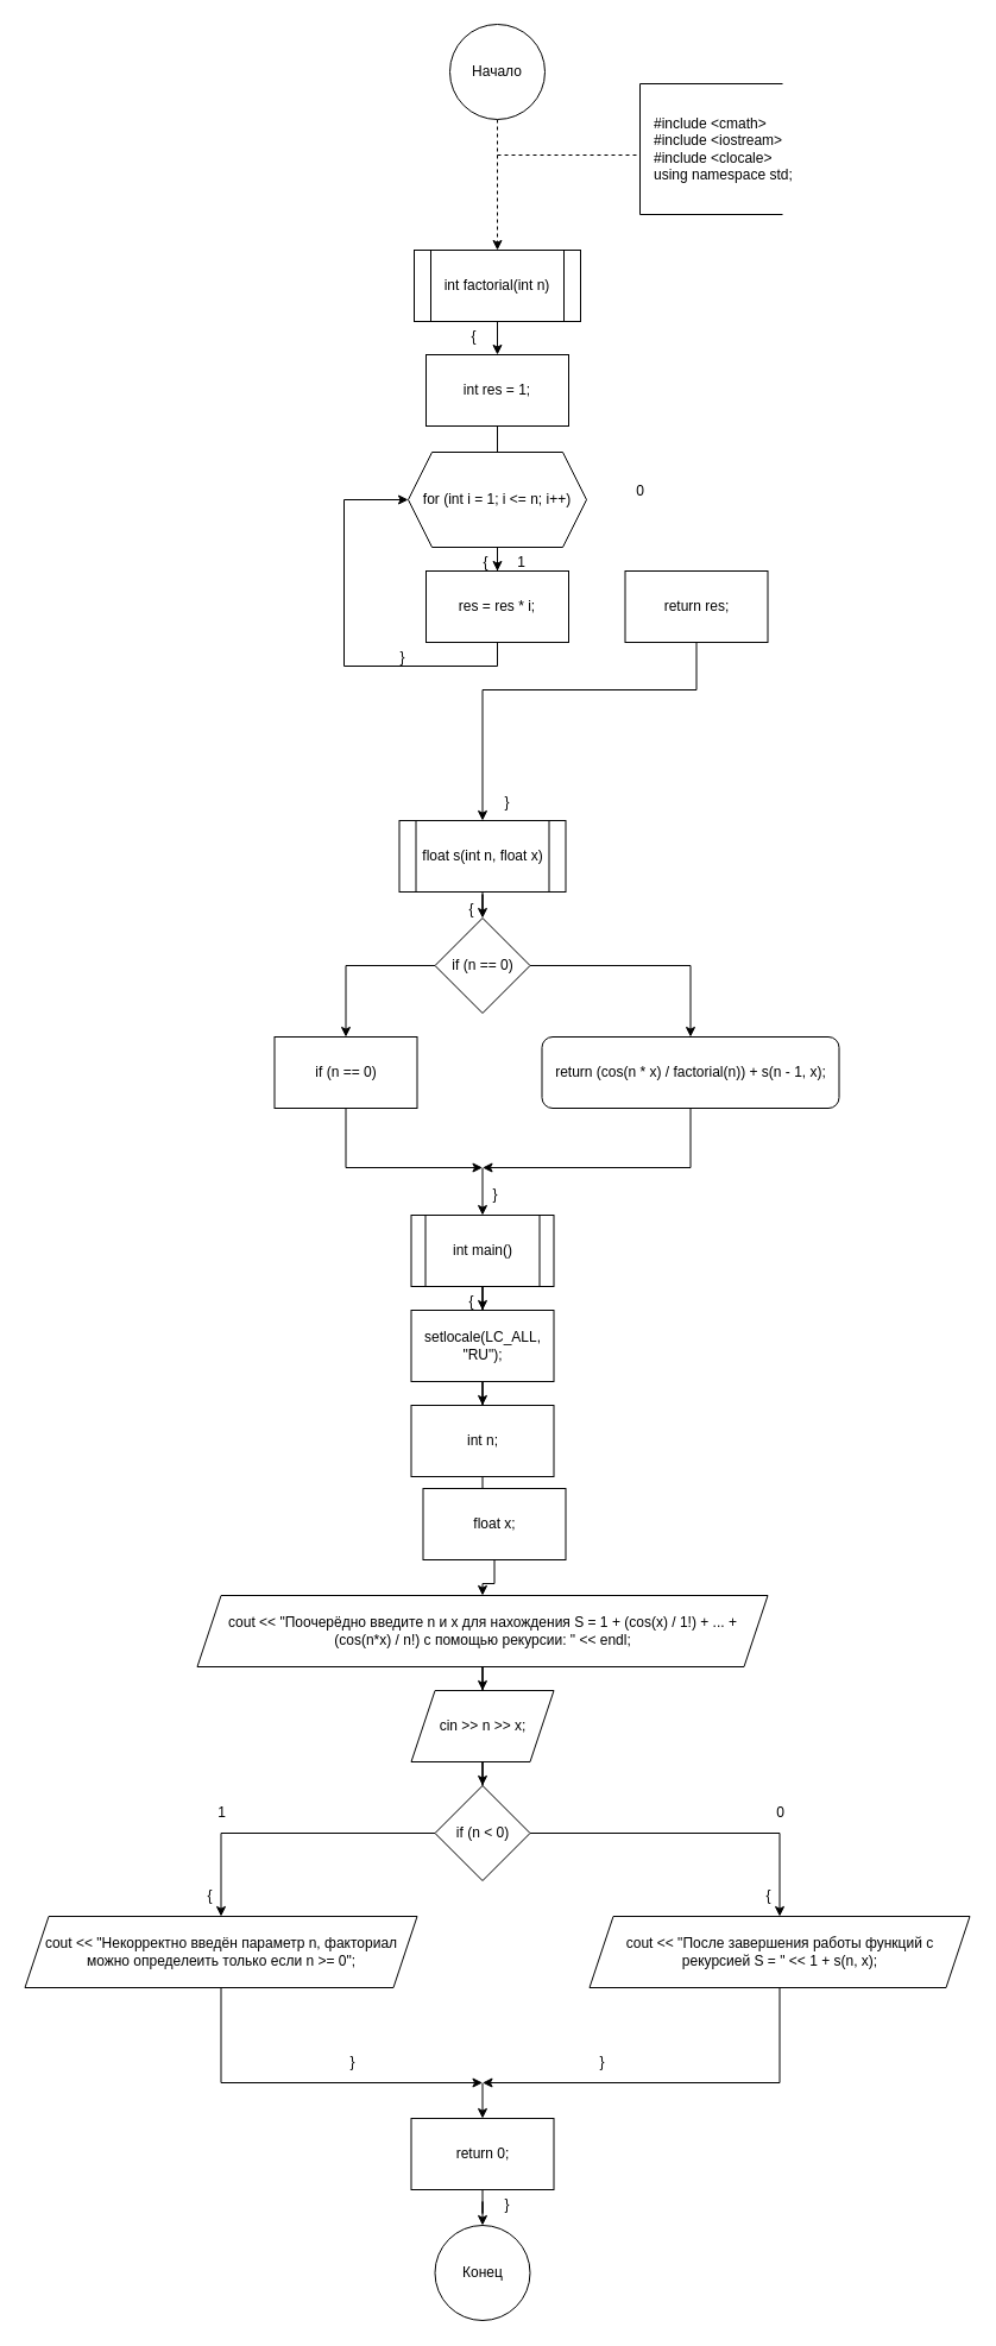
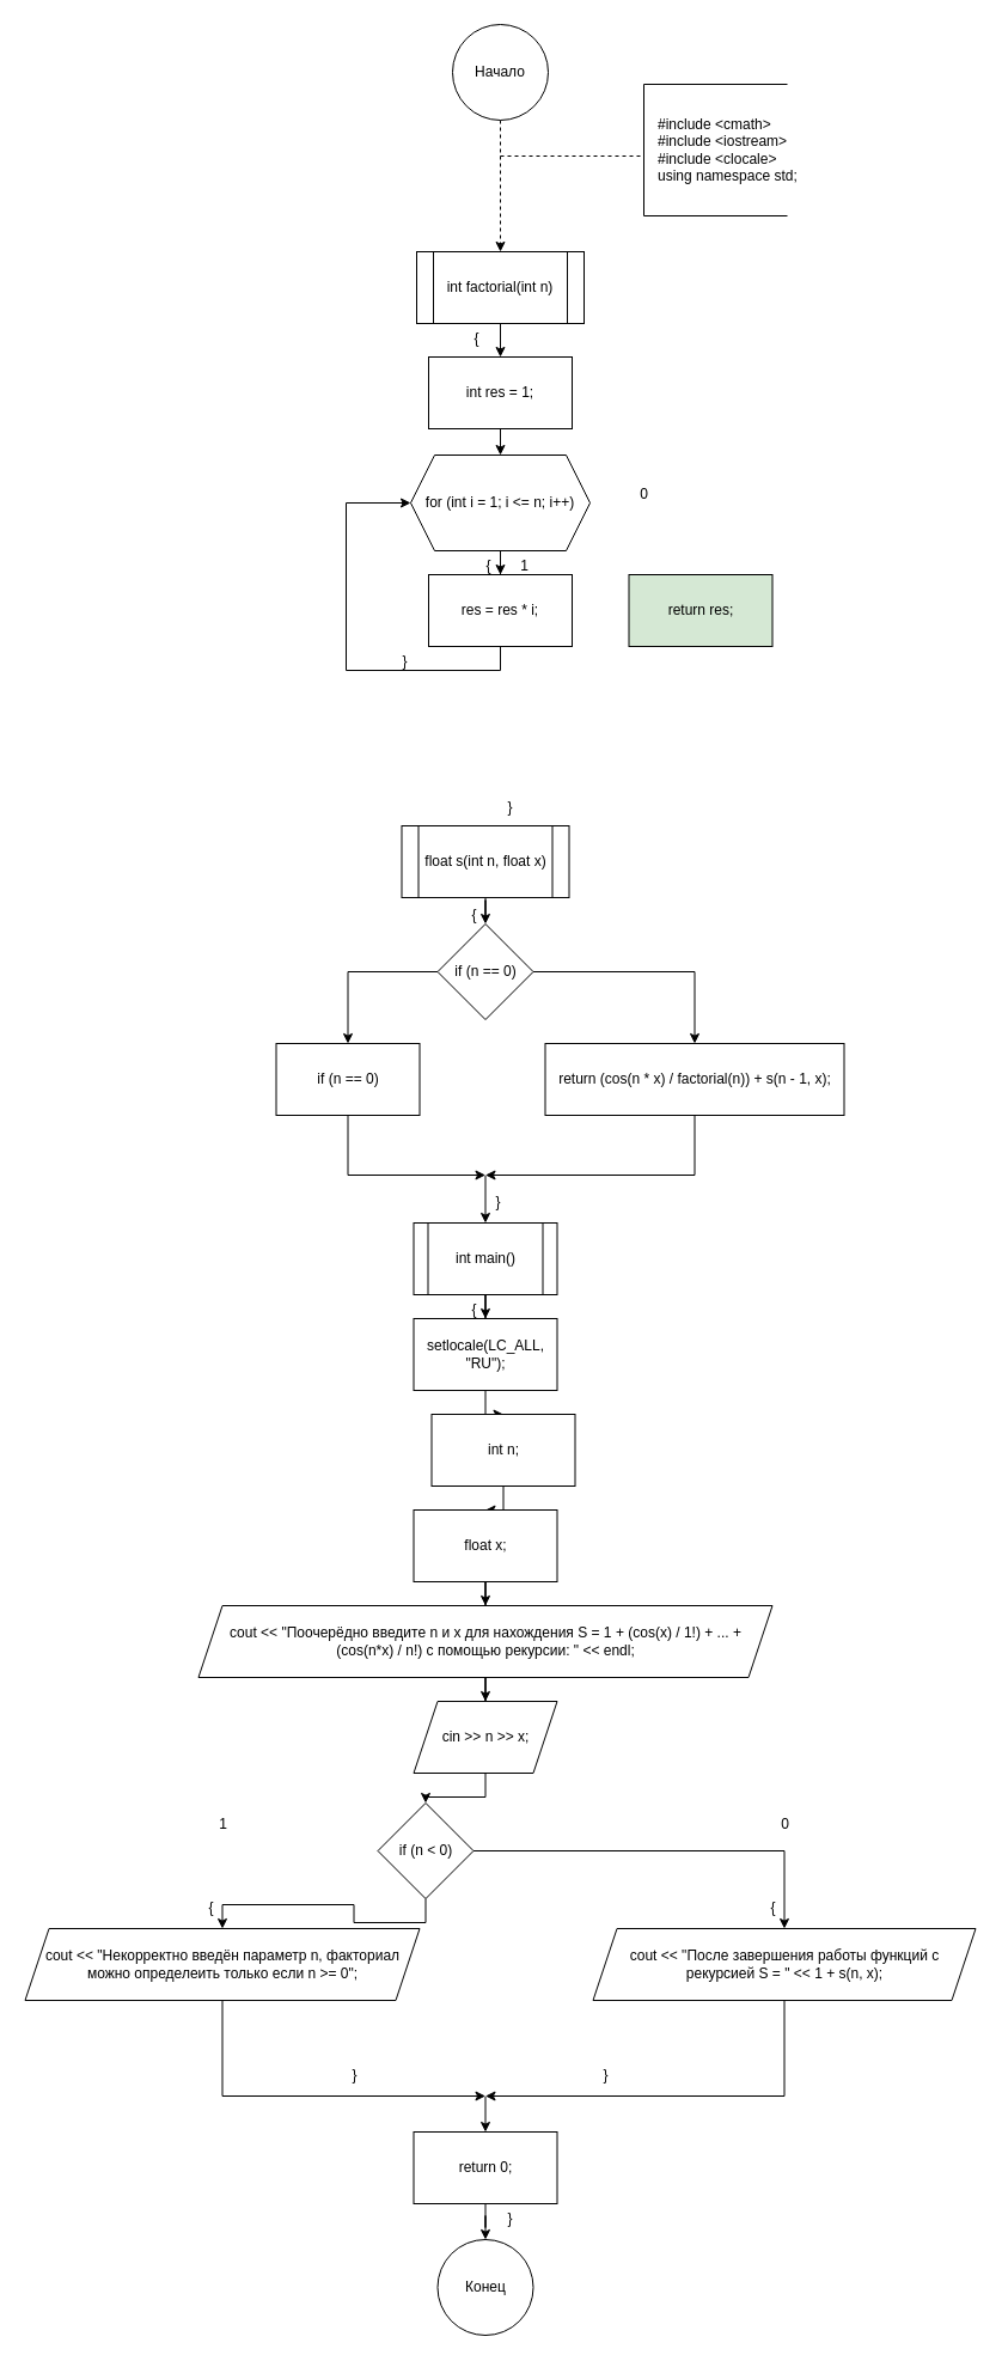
  <mxCell id="0" />
  <mxCell id="1" parent="0" />
  <mxCell id="2" style="edgeStyle=orthogonalEdgeStyle;rounded=0;orthogonalLoop=1;jettySize=auto;html=1;dashed=1;" parent="1" source="3" target="8" edge="1"><mxGeometry relative="1" as="geometry"><mxPoint x="418" y="200" as="targetPoint" /></mxGeometry></mxCell>
  <mxCell id="3" value="Начало" style="ellipse;whiteSpace=wrap;html=1;aspect=fixed;" parent="1" vertex="1"><mxGeometry x="378" y="20" width="80" height="80" as="geometry" /></mxCell>
  <mxCell id="4" value="" style="endArrow=none;dashed=1;html=1;rounded=0;" parent="1" edge="1"><mxGeometry width="50" height="50" relative="1" as="geometry"><mxPoint x="418" y="130" as="sourcePoint" /><mxPoint x="538" y="130" as="targetPoint" /></mxGeometry></mxCell>
  <mxCell id="5" value="" style="endArrow=none;html=1;rounded=0;" parent="1" edge="1"><mxGeometry width="50" height="50" relative="1" as="geometry"><mxPoint x="658" y="180" as="sourcePoint" /><mxPoint x="658" y="70" as="targetPoint" /><Array as="points"><mxPoint x="538" y="180" /><mxPoint x="538" y="70" /></Array></mxGeometry></mxCell>
  <mxCell id="6" value="#include &lt;cmath&gt;&#10;#include &lt;iostream&gt;&#10;#include &lt;clocale&gt;&#10;using namespace std;" style="text;whiteSpace=wrap;" parent="1" vertex="1"><mxGeometry x="548" y="90" width="140" height="70" as="geometry" /></mxCell>
  <mxCell id="7" style="edgeStyle=orthogonalEdgeStyle;rounded=0;orthogonalLoop=1;jettySize=auto;html=1;" parent="1" source="8" target="55" edge="1"><mxGeometry relative="1" as="geometry"><mxPoint x="418" y="300" as="targetPoint" /></mxGeometry></mxCell>
  <mxCell id="8" value="int factorial(int n)" style="shape=process;whiteSpace=wrap;html=1;backgroundOutline=1;" parent="1" vertex="1"><mxGeometry x="348" y="210" width="140" height="60" as="geometry" /></mxCell>
  <mxCell id="9" value="{" style="text;html=1;align=center;verticalAlign=middle;resizable=0;points=[];autosize=1;strokeColor=none;fillColor=none;" parent="1" vertex="1"><mxGeometry x="383" y="268" width="30" height="30" as="geometry" /></mxCell>
  <mxCell id="10" style="edgeStyle=orthogonalEdgeStyle;rounded=0;orthogonalLoop=1;jettySize=auto;html=1;" parent="1" source="11" target="14" edge="1"><mxGeometry relative="1" as="geometry"><mxPoint x="405.5" y="832" as="targetPoint" /></mxGeometry></mxCell>
  <mxCell id="11" value="float s(int n, float x)" style="shape=process;whiteSpace=wrap;html=1;backgroundOutline=1;" parent="1" vertex="1"><mxGeometry x="335.5" y="690" width="140" height="60" as="geometry" /></mxCell>
  <mxCell id="12" style="edgeStyle=orthogonalEdgeStyle;rounded=0;orthogonalLoop=1;jettySize=auto;html=1;" parent="1" source="14" target="16" edge="1"><mxGeometry relative="1" as="geometry"><mxPoint x="275.5" y="862" as="targetPoint" /></mxGeometry></mxCell>
  <mxCell id="13" style="edgeStyle=orthogonalEdgeStyle;rounded=0;orthogonalLoop=1;jettySize=auto;html=1;" parent="1" source="14" target="18" edge="1"><mxGeometry relative="1" as="geometry"><mxPoint x="545.5" y="882" as="targetPoint" /></mxGeometry></mxCell>
  <mxCell id="14" value="if (n == 0)" style="rhombus;whiteSpace=wrap;html=1;" parent="1" vertex="1"><mxGeometry x="365.5" y="772" width="80" height="80" as="geometry" /></mxCell>
  <mxCell id="15" style="edgeStyle=orthogonalEdgeStyle;rounded=0;orthogonalLoop=1;jettySize=auto;html=1;" parent="1" source="16" edge="1"><mxGeometry relative="1" as="geometry"><mxPoint x="405.5" y="982" as="targetPoint" /><Array as="points"><mxPoint x="290.5" y="982" /></Array></mxGeometry></mxCell>
  <mxCell id="16" value="if (n == 0)" style="rounded=0;whiteSpace=wrap;html=1;" parent="1" vertex="1"><mxGeometry x="230.5" y="872" width="120" height="60" as="geometry" /></mxCell>
  <mxCell id="17" style="edgeStyle=orthogonalEdgeStyle;rounded=0;orthogonalLoop=1;jettySize=auto;html=1;" parent="1" source="18" edge="1"><mxGeometry relative="1" as="geometry"><mxPoint x="405.5" y="982" as="targetPoint" /><Array as="points"><mxPoint x="580.5" y="982" /></Array></mxGeometry></mxCell>
- <mxCell id="18" value="return (cos(n * x) / factorial(n)) + s(n - 1, x);" style="whiteSpace=wrap;html=1;rounded=1;" parent="1" vertex="1"><mxGeometry x="455.5" y="872" width="250" height="60" as="geometry" /></mxCell>
+ <mxCell id="18" value="return (cos(n * x) / factorial(n)) + s(n - 1, x);" style="rounded=0;whiteSpace=wrap;html=1;" parent="1" vertex="1"><mxGeometry x="455.5" y="872" width="250" height="60" as="geometry" /></mxCell>
  <mxCell id="19" value="" style="endArrow=classic;html=1;rounded=0;" parent="1" target="21" edge="1"><mxGeometry width="50" height="50" relative="1" as="geometry"><mxPoint x="405.5" y="982" as="sourcePoint" /><mxPoint x="405.5" y="1062" as="targetPoint" /></mxGeometry></mxCell>
  <mxCell id="20" style="edgeStyle=orthogonalEdgeStyle;rounded=0;orthogonalLoop=1;jettySize=auto;html=1;" parent="1" source="21" target="23" edge="1"><mxGeometry relative="1" as="geometry"><mxPoint x="405.5" y="1122" as="targetPoint" /></mxGeometry></mxCell>
  <mxCell id="21" value="&lt;div&gt;int main()&lt;/div&gt;" style="shape=process;whiteSpace=wrap;html=1;backgroundOutline=1;" parent="1" vertex="1"><mxGeometry x="345.5" y="1022" width="120" height="60" as="geometry" /></mxCell>
  <mxCell id="22" style="edgeStyle=orthogonalEdgeStyle;rounded=0;orthogonalLoop=1;jettySize=auto;html=1;" parent="1" source="23" target="25" edge="1"><mxGeometry relative="1" as="geometry"><mxPoint x="405.5" y="1202" as="targetPoint" /></mxGeometry></mxCell>
  <mxCell id="23" value="setlocale(LC_ALL, &quot;RU&quot;);" style="rounded=0;whiteSpace=wrap;html=1;" parent="1" vertex="1"><mxGeometry x="345.5" y="1102" width="120" height="60" as="geometry" /></mxCell>
  <mxCell id="24" style="edgeStyle=orthogonalEdgeStyle;rounded=0;orthogonalLoop=1;jettySize=auto;html=1;" parent="1" source="25" target="27" edge="1"><mxGeometry relative="1" as="geometry"><mxPoint x="405.5" y="1272" as="targetPoint" /></mxGeometry></mxCell>
- <mxCell id="25" value="int n;" style="rounded=0;whiteSpace=wrap;html=1;" parent="1" vertex="1"><mxGeometry x="345.5" y="1182" width="120" height="60" as="geometry" /></mxCell>
+ <mxCell id="25" value="int n;" style="rounded=0;whiteSpace=wrap;html=1;" parent="1" vertex="1"><mxGeometry x="360.5" y="1182" width="120" height="60" as="geometry" /></mxCell>
  <mxCell id="26" style="edgeStyle=orthogonalEdgeStyle;rounded=0;orthogonalLoop=1;jettySize=auto;html=1;" parent="1" source="27" target="29" edge="1"><mxGeometry relative="1" as="geometry"><mxPoint x="405.5" y="1362" as="targetPoint" /></mxGeometry></mxCell>
- <mxCell id="27" value="float x;" style="rounded=0;whiteSpace=wrap;html=1;" parent="1" vertex="1"><mxGeometry x="355.5" y="1252" width="120" height="60" as="geometry" /></mxCell>
+ <mxCell id="27" value="float x;" style="rounded=0;whiteSpace=wrap;html=1;" parent="1" vertex="1"><mxGeometry x="345.5" y="1262" width="120" height="60" as="geometry" /></mxCell>
  <mxCell id="28" style="edgeStyle=orthogonalEdgeStyle;rounded=0;orthogonalLoop=1;jettySize=auto;html=1;" parent="1" source="29" target="31" edge="1"><mxGeometry relative="1" as="geometry"><mxPoint x="405.5" y="1422" as="targetPoint" /></mxGeometry></mxCell>
  <mxCell id="29" value="cout &amp;lt;&amp;lt; &quot;Поочерёдно введите n и x для нахождения S = 1 + (cos(x) / 1!) + ... + (cos(n*x) / n!) с помощью рекурсии: &quot; &amp;lt;&amp;lt; endl;" style="shape=parallelogram;perimeter=parallelogramPerimeter;whiteSpace=wrap;html=1;fixedSize=1;" parent="1" vertex="1"><mxGeometry x="165.5" y="1342" width="480" height="60" as="geometry" /></mxCell>
  <mxCell id="30" style="edgeStyle=orthogonalEdgeStyle;rounded=0;orthogonalLoop=1;jettySize=auto;html=1;" parent="1" source="31" target="34" edge="1"><mxGeometry relative="1" as="geometry"><mxPoint x="405.5" y="1512" as="targetPoint" /></mxGeometry></mxCell>
  <mxCell id="31" value="cin &amp;gt;&amp;gt; n &amp;gt;&amp;gt; x;" style="shape=parallelogram;perimeter=parallelogramPerimeter;whiteSpace=wrap;html=1;fixedSize=1;" parent="1" vertex="1"><mxGeometry x="345.5" y="1422" width="120" height="60" as="geometry" /></mxCell>
  <mxCell id="32" style="edgeStyle=orthogonalEdgeStyle;rounded=0;orthogonalLoop=1;jettySize=auto;html=1;" parent="1" source="34" target="36" edge="1"><mxGeometry relative="1" as="geometry"><mxPoint x="285.5" y="1592" as="targetPoint" /></mxGeometry></mxCell>
  <mxCell id="33" style="edgeStyle=orthogonalEdgeStyle;rounded=0;orthogonalLoop=1;jettySize=auto;html=1;" parent="1" source="34" target="38" edge="1"><mxGeometry relative="1" as="geometry"><mxPoint x="645.5" y="1632" as="targetPoint" /></mxGeometry></mxCell>
- <mxCell id="34" value="if (n &amp;lt; 0)" style="rhombus;whiteSpace=wrap;html=1;" parent="1" vertex="1"><mxGeometry x="365.5" y="1502" width="80" height="80" as="geometry" /></mxCell>
+ <mxCell id="34" value="if (n &amp;lt; 0)" style="rhombus;whiteSpace=wrap;html=1;" parent="1" vertex="1"><mxGeometry x="315.5" y="1507" width="80" height="80" as="geometry" /></mxCell>
  <mxCell id="35" style="edgeStyle=orthogonalEdgeStyle;rounded=0;orthogonalLoop=1;jettySize=auto;html=1;" parent="1" source="36" edge="1"><mxGeometry relative="1" as="geometry"><mxPoint x="405.5" y="1752" as="targetPoint" /><Array as="points"><mxPoint x="185.5" y="1752" /></Array></mxGeometry></mxCell>
  <mxCell id="36" value="cout &amp;lt;&amp;lt; &quot;Некорректно введён параметр n, факториал можно определеить только если n &amp;gt;= 0&quot;;" style="shape=parallelogram;perimeter=parallelogramPerimeter;whiteSpace=wrap;html=1;fixedSize=1;" parent="1" vertex="1"><mxGeometry x="20.5" y="1612" width="330" height="60" as="geometry" /></mxCell>
  <mxCell id="37" style="edgeStyle=orthogonalEdgeStyle;rounded=0;orthogonalLoop=1;jettySize=auto;html=1;" parent="1" source="38" edge="1"><mxGeometry relative="1" as="geometry"><mxPoint x="405.5" y="1752" as="targetPoint" /><Array as="points"><mxPoint x="655.5" y="1752" /></Array></mxGeometry></mxCell>
  <mxCell id="38" value="cout &amp;lt;&amp;lt; &quot;После завершения работы функций с рекурсией S = &quot; &amp;lt;&amp;lt; 1 + s(n, x);" style="shape=parallelogram;perimeter=parallelogramPerimeter;whiteSpace=wrap;html=1;fixedSize=1;" parent="1" vertex="1"><mxGeometry x="495.5" y="1612" width="320" height="60" as="geometry" /></mxCell>
  <mxCell id="39" value="" style="endArrow=classic;html=1;rounded=0;" parent="1" target="41" edge="1"><mxGeometry width="50" height="50" relative="1" as="geometry"><mxPoint x="405.5" y="1752" as="sourcePoint" /><mxPoint x="405.5" y="1822" as="targetPoint" /></mxGeometry></mxCell>
  <mxCell id="40" style="edgeStyle=orthogonalEdgeStyle;rounded=0;orthogonalLoop=1;jettySize=auto;html=1;" parent="1" source="41" target="42" edge="1"><mxGeometry relative="1" as="geometry"><mxPoint x="405.5" y="1872" as="targetPoint" /></mxGeometry></mxCell>
  <mxCell id="41" value="return 0;" style="rounded=0;whiteSpace=wrap;html=1;" parent="1" vertex="1"><mxGeometry x="345.5" y="1782" width="120" height="60" as="geometry" /></mxCell>
  <mxCell id="42" value="Конец" style="ellipse;whiteSpace=wrap;html=1;aspect=fixed;" parent="1" vertex="1"><mxGeometry x="365.5" y="1872" width="80" height="80" as="geometry" /></mxCell>
  <mxCell id="43" value="1" style="text;html=1;align=center;verticalAlign=middle;resizable=0;points=[];autosize=1;strokeColor=none;fillColor=none;" parent="1" vertex="1"><mxGeometry x="170.5" y="1510" width="30" height="30" as="geometry" /></mxCell>
  <mxCell id="44" value="0" style="text;html=1;align=center;verticalAlign=middle;resizable=0;points=[];autosize=1;strokeColor=none;fillColor=none;" parent="1" vertex="1"><mxGeometry x="640.5" y="1510" width="30" height="30" as="geometry" /></mxCell>
  <mxCell id="45" value="{" style="text;html=1;align=center;verticalAlign=middle;resizable=0;points=[];autosize=1;strokeColor=none;fillColor=none;" parent="1" vertex="1"><mxGeometry x="160.5" y="1580" width="30" height="30" as="geometry" /></mxCell>
  <mxCell id="46" value="{" style="text;html=1;align=center;verticalAlign=middle;resizable=0;points=[];autosize=1;strokeColor=none;fillColor=none;" parent="1" vertex="1"><mxGeometry x="630.5" y="1580" width="30" height="30" as="geometry" /></mxCell>
  <mxCell id="47" value="}" style="text;html=1;align=center;verticalAlign=middle;resizable=0;points=[];autosize=1;strokeColor=none;fillColor=none;" parent="1" vertex="1"><mxGeometry x="490.5" y="1720" width="30" height="30" as="geometry" /></mxCell>
  <mxCell id="48" value="}" style="text;html=1;align=center;verticalAlign=middle;resizable=0;points=[];autosize=1;strokeColor=none;fillColor=none;" parent="1" vertex="1"><mxGeometry x="280.5" y="1720" width="30" height="30" as="geometry" /></mxCell>
  <mxCell id="49" value="{" style="text;html=1;align=center;verticalAlign=middle;resizable=0;points=[];autosize=1;strokeColor=none;fillColor=none;" parent="1" vertex="1"><mxGeometry x="380.5" y="1080" width="30" height="30" as="geometry" /></mxCell>
  <mxCell id="50" value="}" style="text;html=1;align=center;verticalAlign=middle;resizable=0;points=[];autosize=1;strokeColor=none;fillColor=none;" parent="1" vertex="1"><mxGeometry x="410.5" y="1840" width="30" height="30" as="geometry" /></mxCell>
  <mxCell id="51" value="}" style="text;html=1;align=center;verticalAlign=middle;resizable=0;points=[];autosize=1;strokeColor=none;fillColor=none;" parent="1" vertex="1"><mxGeometry x="400.5" y="990" width="30" height="30" as="geometry" /></mxCell>
  <mxCell id="52" value="{" style="text;html=1;align=center;verticalAlign=middle;resizable=0;points=[];autosize=1;strokeColor=none;fillColor=none;" parent="1" vertex="1"><mxGeometry x="380.5" y="750" width="30" height="30" as="geometry" /></mxCell>
  <mxCell id="53" value="}" style="text;html=1;align=center;verticalAlign=middle;resizable=0;points=[];autosize=1;strokeColor=none;fillColor=none;" parent="1" vertex="1"><mxGeometry x="410.5" y="660" width="30" height="30" as="geometry" /></mxCell>
- <mxCell id="54" style="edgeStyle=orthogonalEdgeStyle;rounded=0;orthogonalLoop=1;jettySize=auto;html=1;endArrow=none;" edge="1" parent="1" source="55" target="57"><mxGeometry relative="1" as="geometry"><mxPoint x="418" y="380" as="targetPoint" /></mxGeometry></mxCell>
+ <mxCell id="54" style="edgeStyle=orthogonalEdgeStyle;rounded=0;orthogonalLoop=1;jettySize=auto;html=1;" edge="1" parent="1" source="55" target="57"><mxGeometry relative="1" as="geometry"><mxPoint x="418" y="380" as="targetPoint" /></mxGeometry></mxCell>
  <mxCell id="55" value="int res = 1;" style="rounded=0;whiteSpace=wrap;html=1;" vertex="1" parent="1"><mxGeometry x="358" y="298" width="120" height="60" as="geometry" /></mxCell>
  <mxCell id="56" style="edgeStyle=orthogonalEdgeStyle;rounded=0;orthogonalLoop=1;jettySize=auto;html=1;" edge="1" parent="1" source="57" target="59"><mxGeometry relative="1" as="geometry"><mxPoint x="418" y="500" as="targetPoint" /></mxGeometry></mxCell>
  <mxCell id="57" value="for (int i = 1; i &amp;lt;= n; i++)" style="shape=hexagon;perimeter=hexagonPerimeter2;whiteSpace=wrap;html=1;fixedSize=1;" vertex="1" parent="1"><mxGeometry x="343" y="380" width="150" height="80" as="geometry" /></mxCell>
  <mxCell id="58" style="edgeStyle=orthogonalEdgeStyle;rounded=0;orthogonalLoop=1;jettySize=auto;html=1;entryX=0;entryY=0.5;entryDx=0;entryDy=0;" edge="1" parent="1" source="59" target="57"><mxGeometry relative="1" as="geometry"><mxPoint x="288" y="420" as="targetPoint" /><Array as="points"><mxPoint x="418" y="560" /><mxPoint x="289" y="560" /><mxPoint x="289" y="420" /></Array></mxGeometry></mxCell>
  <mxCell id="59" value="res = res * i;" style="rounded=0;whiteSpace=wrap;html=1;" vertex="1" parent="1"><mxGeometry x="358" y="480" width="120" height="60" as="geometry" /></mxCell>
- <mxCell id="60" style="edgeStyle=orthogonalEdgeStyle;rounded=0;orthogonalLoop=1;jettySize=auto;html=1;entryX=0.5;entryY=0;entryDx=0;entryDy=0;" edge="1" parent="1" source="61" target="11"><mxGeometry relative="1" as="geometry"><Array as="points"><mxPoint x="586" y="580" /><mxPoint x="406" y="580" /></Array></mxGeometry></mxCell>
- <mxCell id="61" value="return res;" style="rounded=0;whiteSpace=wrap;html=1;" vertex="1" parent="1"><mxGeometry x="525.5" y="480" width="120" height="60" as="geometry" /></mxCell>
+ <mxCell id="61" value="return res;" style="rounded=0;whiteSpace=wrap;html=1;fillColor=#d5e8d4;" vertex="1" parent="1"><mxGeometry x="525.5" y="480" width="120" height="60" as="geometry" /></mxCell>
  <mxCell id="62" value="{" style="text;html=1;align=center;verticalAlign=middle;resizable=0;points=[];autosize=1;strokeColor=none;fillColor=none;" vertex="1" parent="1"><mxGeometry x="393" y="458" width="30" height="30" as="geometry" /></mxCell>
  <mxCell id="63" value="1" style="text;html=1;align=center;verticalAlign=middle;resizable=0;points=[];autosize=1;strokeColor=none;fillColor=none;" vertex="1" parent="1"><mxGeometry x="423" y="458" width="30" height="30" as="geometry" /></mxCell>
  <mxCell id="64" value="0" style="text;html=1;align=center;verticalAlign=middle;resizable=0;points=[];autosize=1;strokeColor=none;fillColor=none;" vertex="1" parent="1"><mxGeometry x="523" y="398" width="30" height="30" as="geometry" /></mxCell>
  <mxCell id="65" value="}" style="text;html=1;align=center;verticalAlign=middle;resizable=0;points=[];autosize=1;strokeColor=none;fillColor=none;" vertex="1" parent="1"><mxGeometry x="323" y="538" width="30" height="30" as="geometry" /></mxCell>
